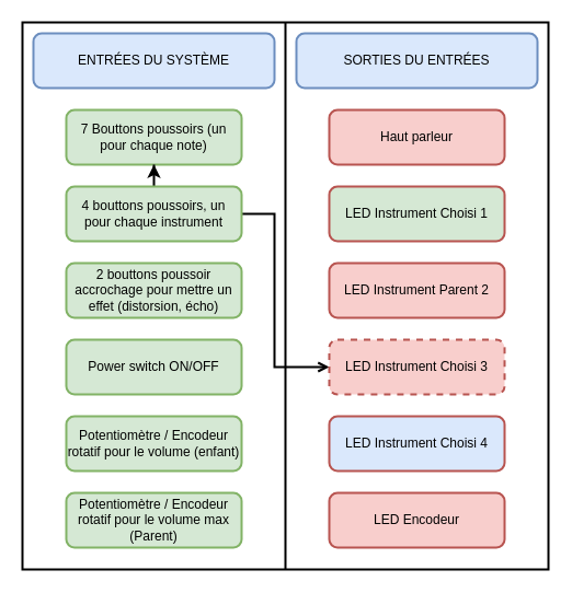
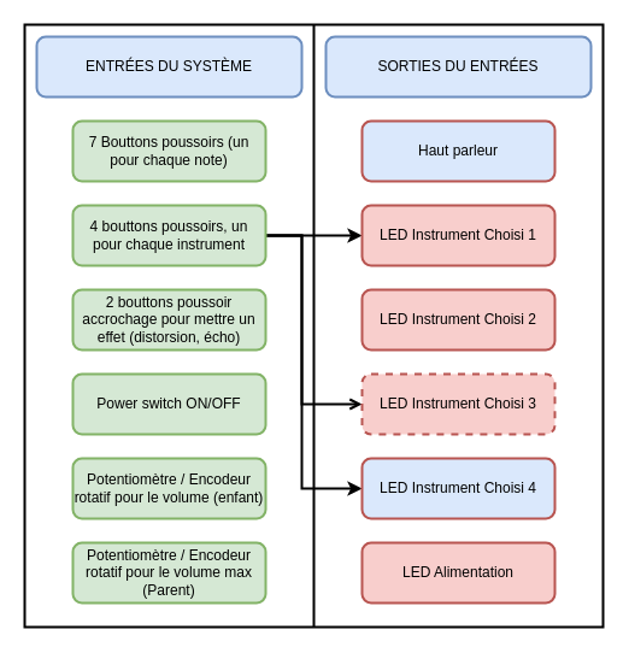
  <mxCell id="0" />
  <mxCell id="1" parent="0" />
  <mxCell id="2" value="" style="rounded=0;whiteSpace=wrap;html=1;strokeColor=default;strokeWidth=2;fillColor=none;" vertex="1" parent="1"><mxGeometry x="20" y="20" width="480" height="500" as="geometry" /></mxCell>
  <mxCell id="3" value="ENTRÉES DU SYSTÈME" style="text;html=1;strokeColor=#6c8ebf;fillColor=#dae8fc;align=center;verticalAlign=middle;whiteSpace=wrap;rounded=1;strokeWidth=2;" vertex="1" parent="1"><mxGeometry x="30" y="30" width="220" height="50" as="geometry" /></mxCell>
  <mxCell id="4" value="SORTIES DU ENTRÉES" style="text;html=1;strokeColor=#6c8ebf;fillColor=#dae8fc;align=center;verticalAlign=middle;whiteSpace=wrap;rounded=1;strokeWidth=2;" vertex="1" parent="1"><mxGeometry x="270" y="30" width="220" height="50" as="geometry" /></mxCell>
  <mxCell id="5" value="7 Bouttons poussoirs (un pour chaque note)" style="rounded=1;whiteSpace=wrap;html=1;strokeColor=#82b366;strokeWidth=2;fillColor=#d5e8d4;" vertex="1" parent="1"><mxGeometry x="60" y="100" width="160" height="50" as="geometry" /></mxCell>
  <mxCell id="6" value="" style="endArrow=none;html=1;rounded=0;strokeWidth=2;entryX=0.5;entryY=1;entryDx=0;entryDy=0;exitX=0.5;exitY=0;exitDx=0;exitDy=0;" edge="1" parent="1" source="2" target="2"><mxGeometry width="50" height="50" relative="1" as="geometry"><mxPoint x="250" y="300" as="sourcePoint" /><mxPoint x="300" y="250" as="targetPoint" /></mxGeometry></mxCell>
- <mxCell id="7" style="edgeStyle=orthogonalEdgeStyle;rounded=0;orthogonalLoop=1;jettySize=auto;html=1;strokeWidth=2;" edge="1" parent="1" source="10" target="5"><mxGeometry relative="1" as="geometry" /></mxCell>
+ <mxCell id="7" style="edgeStyle=orthogonalEdgeStyle;rounded=0;orthogonalLoop=1;jettySize=auto;html=1;strokeWidth=2;" edge="1" parent="1" source="10" target="16"><mxGeometry relative="1" as="geometry" /></mxCell>
  <mxCell id="8" style="edgeStyle=orthogonalEdgeStyle;rounded=0;orthogonalLoop=1;jettySize=auto;html=1;exitX=1;exitY=0.5;exitDx=0;exitDy=0;entryX=0;entryY=0.5;entryDx=0;entryDy=0;strokeWidth=2;endArrow=open;" edge="1" parent="1" source="10" target="17"><mxGeometry relative="1" as="geometry"><Array as="points"><mxPoint x="250" y="195" /><mxPoint x="250" y="335" /></Array></mxGeometry></mxCell>
+ <mxCell id="9" style="edgeStyle=orthogonalEdgeStyle;rounded=0;orthogonalLoop=1;jettySize=auto;html=1;entryX=0;entryY=0.5;entryDx=0;entryDy=0;strokeWidth=2;" edge="1" parent="1" source="10" target="19"><mxGeometry relative="1" as="geometry"><Array as="points"><mxPoint x="250" y="195" /><mxPoint x="250" y="405" /></Array></mxGeometry></mxCell>
  <mxCell id="10" value="4 bouttons poussoirs, un pour chaque instrument" style="rounded=1;whiteSpace=wrap;html=1;strokeColor=#82b366;strokeWidth=2;fillColor=#d5e8d4;" vertex="1" parent="1"><mxGeometry x="60" y="170" width="160" height="50" as="geometry" /></mxCell>
  <mxCell id="11" value="2 bouttons poussoir accrochage pour mettre un effet (distorsion, écho)" style="rounded=1;whiteSpace=wrap;html=1;strokeColor=#82b366;strokeWidth=2;fillColor=#d5e8d4;" vertex="1" parent="1"><mxGeometry x="60" y="240" width="160" height="50" as="geometry" /></mxCell>
  <mxCell id="12" value="Power switch ON/OFF" style="rounded=1;whiteSpace=wrap;html=1;strokeColor=#82b366;strokeWidth=2;fillColor=#d5e8d4;" vertex="1" parent="1"><mxGeometry x="60" y="310" width="160" height="50" as="geometry" /></mxCell>
  <mxCell id="13" value="Potentiomètre / Encodeur rotatif pour le volume (enfant)" style="rounded=1;whiteSpace=wrap;html=1;strokeColor=#82b366;strokeWidth=2;fillColor=#d5e8d4;" vertex="1" parent="1"><mxGeometry x="60" y="380" width="160" height="50" as="geometry" /></mxCell>
  <mxCell id="14" value="Potentiomètre / Encodeur rotatif pour le volume max (Parent)" style="rounded=1;whiteSpace=wrap;html=1;strokeColor=#82b366;strokeWidth=2;fillColor=#d5e8d4;" vertex="1" parent="1"><mxGeometry x="60" y="450" width="160" height="50" as="geometry" /></mxCell>
- <mxCell id="15" value="Haut parleur" style="rounded=1;whiteSpace=wrap;html=1;strokeColor=#b85450;strokeWidth=2;fillColor=#f8cecc;" vertex="1" parent="1"><mxGeometry x="300" y="100" width="160" height="50" as="geometry" /></mxCell>
- <mxCell id="16" value="LED Instrument Choisi 1" style="rounded=1;whiteSpace=wrap;html=1;strokeColor=#b85450;strokeWidth=2;fillColor=#d5e8d4;" vertex="1" parent="1"><mxGeometry x="300" y="170" width="160" height="50" as="geometry" /></mxCell>
+ <mxCell id="15" value="Haut parleur" style="rounded=1;whiteSpace=wrap;html=1;strokeColor=#b85450;strokeWidth=2;fillColor=#dae8fc;" vertex="1" parent="1"><mxGeometry x="300" y="100" width="160" height="50" as="geometry" /></mxCell>
+ <mxCell id="16" value="LED Instrument Choisi 1" style="rounded=1;whiteSpace=wrap;html=1;strokeColor=#b85450;strokeWidth=2;fillColor=#f8cecc;" vertex="1" parent="1"><mxGeometry x="300" y="170" width="160" height="50" as="geometry" /></mxCell>
  <mxCell id="17" value="LED Instrument Choisi 3" style="rounded=1;whiteSpace=wrap;html=1;strokeColor=#b85450;strokeWidth=2;fillColor=#f8cecc;dashed=1;" vertex="1" parent="1"><mxGeometry x="300" y="310" width="160" height="50" as="geometry" /></mxCell>
- <mxCell id="18" value="LED Instrument Parent 2" style="rounded=1;whiteSpace=wrap;html=1;strokeColor=#b85450;strokeWidth=2;fillColor=#f8cecc;" vertex="1" parent="1"><mxGeometry x="300" y="240" width="160" height="50" as="geometry" /></mxCell>
+ <mxCell id="18" value="LED Instrument Choisi 2" style="rounded=1;whiteSpace=wrap;html=1;strokeColor=#b85450;strokeWidth=2;fillColor=#f8cecc;" vertex="1" parent="1"><mxGeometry x="300" y="240" width="160" height="50" as="geometry" /></mxCell>
  <mxCell id="19" value="LED Instrument Choisi 4" style="rounded=1;whiteSpace=wrap;html=1;strokeColor=#b85450;strokeWidth=2;fillColor=#dae8fc;" vertex="1" parent="1"><mxGeometry x="300" y="380" width="160" height="50" as="geometry" /></mxCell>
- <mxCell id="20" value="LED Encodeur" style="rounded=1;whiteSpace=wrap;html=1;strokeColor=#b85450;strokeWidth=2;fillColor=#f8cecc;" vertex="1" parent="1"><mxGeometry x="300" y="450" width="160" height="50" as="geometry" /></mxCell>
+ <mxCell id="20" value="LED Alimentation" style="rounded=1;whiteSpace=wrap;html=1;strokeColor=#b85450;strokeWidth=2;fillColor=#f8cecc;" vertex="1" parent="1"><mxGeometry x="300" y="450" width="160" height="50" as="geometry" /></mxCell>
